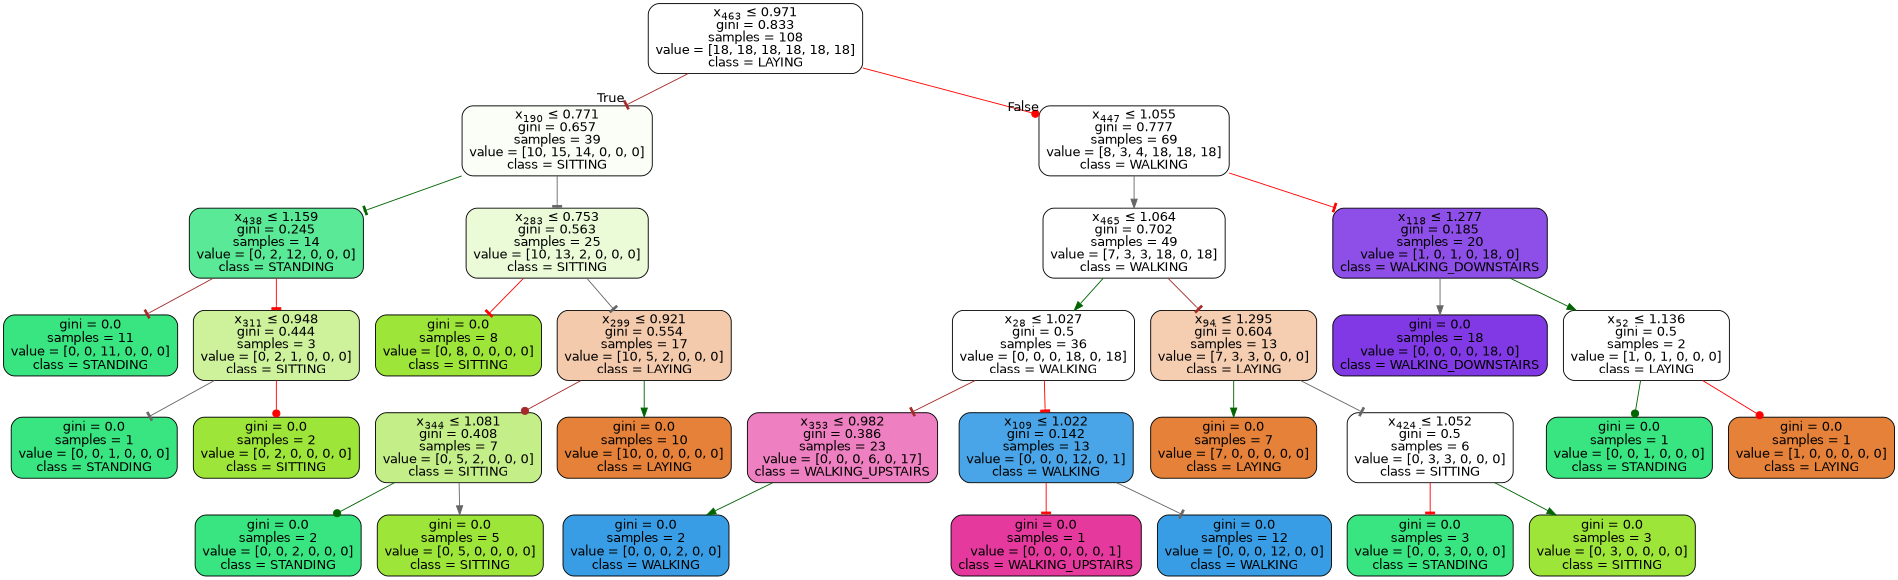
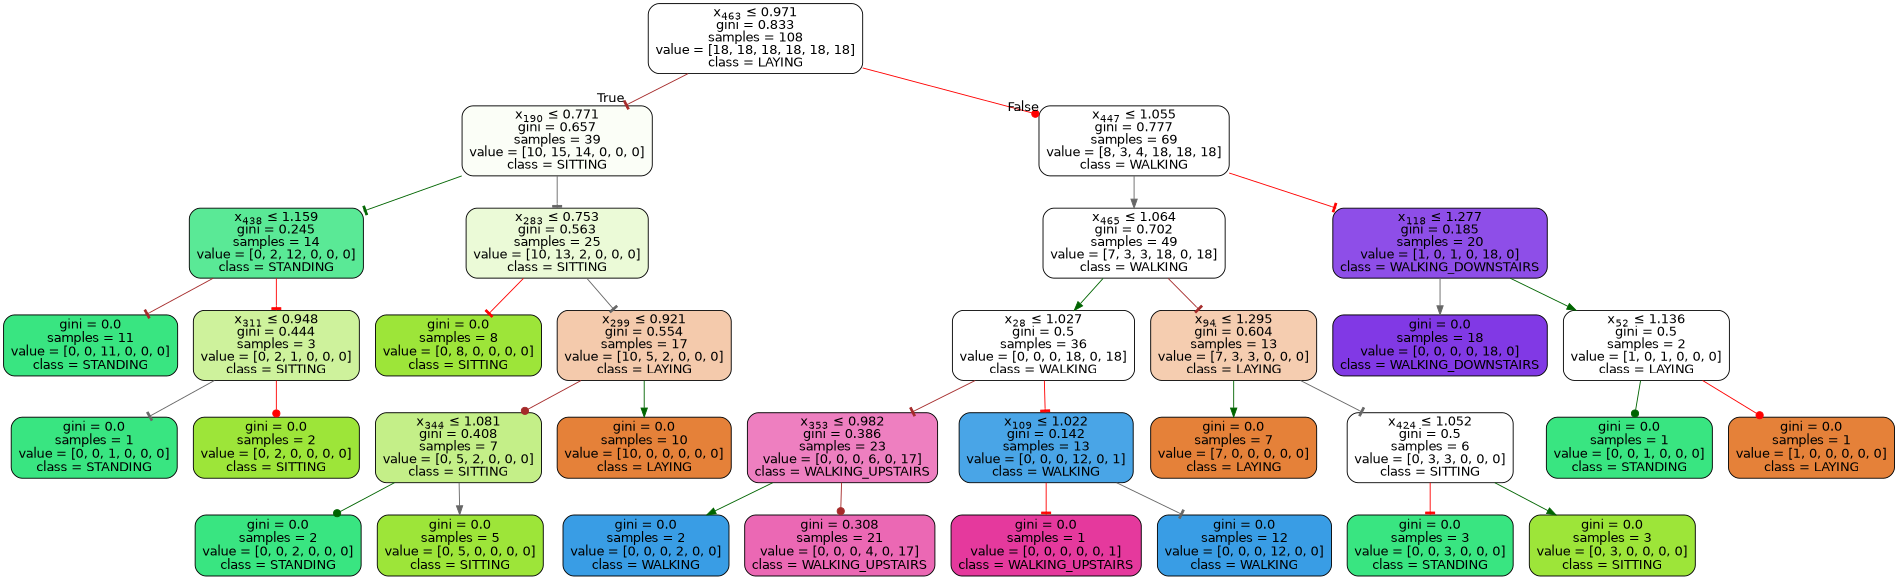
  digraph {
    node [color=black fillcolor="#ffffff" fontname=helvetica shape=box style="filled, rounded"]
    edge [fontname=helvetica color=red arrowhead=tee]
    n1 [label=<x<SUB>463</SUB> &le; 0.971<br/>gini = 0.833<br/>samples = 108<br/>value = [18, 18, 18, 18, 18, 18]<br/>class = LAYING>]
    n2 [fillcolor="#fbfef7" label=<x<SUB>190</SUB> &le; 0.771<br/>gini = 0.657<br/>samples = 39<br/>value = [10, 15, 14, 0, 0, 0]<br/>class = SITTING>]
    n3 [label=<x<SUB>447</SUB> &le; 1.055<br/>gini = 0.777<br/>samples = 69<br/>value = [8, 3, 4, 18, 18, 18]<br/>class = WALKING>]
    n4 [fillcolor="#5ae996" label=<x<SUB>438</SUB> &le; 1.159<br/>gini = 0.245<br/>samples = 14<br/>value = [0, 2, 12, 0, 0, 0]<br/>class = STANDING>]
    n5 [fillcolor="#ebfad7" label=<x<SUB>283</SUB> &le; 0.753<br/>gini = 0.563<br/>samples = 25<br/>value = [10, 13, 2, 0, 0, 0]<br/>class = SITTING>]
    n6 [fillcolor="#39e581" label=<gini = 0.0<br/>samples = 11<br/>value = [0, 0, 11, 0, 0, 0]<br/>class = STANDING>]
    n7 [fillcolor="#cef29c" label=<x<SUB>311</SUB> &le; 0.948<br/>gini = 0.444<br/>samples = 3<br/>value = [0, 2, 1, 0, 0, 0]<br/>class = SITTING>]
    n8 [fillcolor="#39e581" label=<gini = 0.0<br/>samples = 1<br/>value = [0, 0, 1, 0, 0, 0]<br/>class = STANDING>]
    n9 [fillcolor="#9de539" label=<gini = 0.0<br/>samples = 2<br/>value = [0, 2, 0, 0, 0, 0]<br/>class = SITTING>]
    n10 [fillcolor="#9de539" label=<gini = 0.0<br/>samples = 8<br/>value = [0, 8, 0, 0, 0, 0]<br/>class = SITTING>]
    n11 [fillcolor="#f4caac" label=<x<SUB>299</SUB> &le; 0.921<br/>gini = 0.554<br/>samples = 17<br/>value = [10, 5, 2, 0, 0, 0]<br/>class = LAYING>]
    n12 [fillcolor="#c4ef88" label=<x<SUB>344</SUB> &le; 1.081<br/>gini = 0.408<br/>samples = 7<br/>value = [0, 5, 2, 0, 0, 0]<br/>class = SITTING>]
    n13 [fillcolor="#e58139" label=<gini = 0.0<br/>samples = 10<br/>value = [10, 0, 0, 0, 0, 0]<br/>class = LAYING>]
    n14 [fillcolor="#39e581" label=<gini = 0.0<br/>samples = 2<br/>value = [0, 0, 2, 0, 0, 0]<br/>class = STANDING>]
    n15 [fillcolor="#9de539" label=<gini = 0.0<br/>samples = 5<br/>value = [0, 5, 0, 0, 0, 0]<br/>class = SITTING>]
    n16 [label=<x<SUB>465</SUB> &le; 1.064<br/>gini = 0.702<br/>samples = 49<br/>value = [7, 3, 3, 18, 0, 18]<br/>class = WALKING>]
    n17 [fillcolor="#8e4ee8" label=<x<SUB>118</SUB> &le; 1.277<br/>gini = 0.185<br/>samples = 20<br/>value = [1, 0, 1, 0, 18, 0]<br/>class = WALKING_DOWNSTAIRS>]
    n18 [label=<x<SUB>28</SUB> &le; 1.027<br/>gini = 0.5<br/>samples = 36<br/>value = [0, 0, 0, 18, 0, 18]<br/>class = WALKING>]
    n19 [fillcolor="#f5cdb0" label=<x<SUB>94</SUB> &le; 1.295<br/>gini = 0.604<br/>samples = 13<br/>value = [7, 3, 3, 0, 0, 0]<br/>class = LAYING>]
    n20 [fillcolor="#ee7fc0" label=<x<SUB>353</SUB> &le; 0.982<br/>gini = 0.386<br/>samples = 23<br/>value = [0, 0, 0, 6, 0, 17]<br/>class = WALKING_UPSTAIRS>]
    n21 [fillcolor="#49a5e7" label=<x<SUB>109</SUB> &le; 1.022<br/>gini = 0.142<br/>samples = 13<br/>value = [0, 0, 0, 12, 0, 1]<br/>class = WALKING>]
    n22 [fillcolor="#399de5" label=<gini = 0.0<br/>samples = 2<br/>value = [0, 0, 0, 2, 0, 0]<br/>class = WALKING>]
+   n23 [fillcolor="#eb68b4" label=<gini = 0.308<br/>samples = 21<br/>value = [0, 0, 0, 4, 0, 17]<br/>class = WALKING_UPSTAIRS>]
    n24 [fillcolor="#e5399d" label=<gini = 0.0<br/>samples = 1<br/>value = [0, 0, 0, 0, 0, 1]<br/>class = WALKING_UPSTAIRS>]
    n25 [fillcolor="#399de5" label=<gini = 0.0<br/>samples = 12<br/>value = [0, 0, 0, 12, 0, 0]<br/>class = WALKING>]
    n26 [fillcolor="#e58139" label=<gini = 0.0<br/>samples = 7<br/>value = [7, 0, 0, 0, 0, 0]<br/>class = LAYING>]
    n27 [label=<x<SUB>424</SUB> &le; 1.052<br/>gini = 0.5<br/>samples = 6<br/>value = [0, 3, 3, 0, 0, 0]<br/>class = SITTING>]
    n28 [fillcolor="#39e581" label=<gini = 0.0<br/>samples = 3<br/>value = [0, 0, 3, 0, 0, 0]<br/>class = STANDING>]
    n29 [fillcolor="#9de539" label=<gini = 0.0<br/>samples = 3<br/>value = [0, 3, 0, 0, 0, 0]<br/>class = SITTING>]
    n30 [fillcolor="#8139e5" label=<gini = 0.0<br/>samples = 18<br/>value = [0, 0, 0, 0, 18, 0]<br/>class = WALKING_DOWNSTAIRS>]
    n31 [label=<x<SUB>52</SUB> &le; 1.136<br/>gini = 0.5<br/>samples = 2<br/>value = [1, 0, 1, 0, 0, 0]<br/>class = LAYING>]
    n32 [fillcolor="#39e581" label=<gini = 0.0<br/>samples = 1<br/>value = [0, 0, 1, 0, 0, 0]<br/>class = STANDING>]
    n33 [fillcolor="#e58139" label=<gini = 0.0<br/>samples = 1<br/>value = [1, 0, 0, 0, 0, 0]<br/>class = LAYING>]
    n1 -> n2 [headlabel=True labelangle=45 labeldistance=2.5 color=brown]
    n1 -> n3 [headlabel=False labelangle=-45 labeldistance=2.5 arrowhead=dot]
    n2 -> n4 [color=darkgreen]
    n2 -> n5 [color=gray40]
    n3 -> n16 [color=gray40 arrowhead=normal]
    n3 -> n17
    n4 -> n6 [color=brown]
    n4 -> n7
    n5 -> n10
    n5 -> n11 [color=gray40]
    n7 -> n8 [color=gray40]
    n7 -> n9 [arrowhead=dot]
    n11 -> n12 [color=brown arrowhead=dot]
    n11 -> n13 [color=darkgreen arrowhead=normal]
    n12 -> n14 [color=darkgreen arrowhead=dot]
    n12 -> n15 [color=gray40 arrowhead=normal]
    n16 -> n18 [color=darkgreen arrowhead=normal]
    n16 -> n19 [color=brown]
    n17 -> n30 [color=gray40 arrowhead=normal]
    n17 -> n31 [color=darkgreen arrowhead=normal]
    n18 -> n20 [color=brown]
    n18 -> n21
    n19 -> n26 [color=darkgreen arrowhead=normal]
    n19 -> n27 [color=gray40]
    n20 -> n22 [color=darkgreen arrowhead=normal]
+   n20 -> n23 [color=brown arrowhead=dot]
    n21 -> n24
    n21 -> n25 [color=gray40]
    n27 -> n28
    n27 -> n29 [color=darkgreen arrowhead=normal]
    n31 -> n32 [color=darkgreen arrowhead=dot]
    n31 -> n33 [arrowhead=dot]
  }
